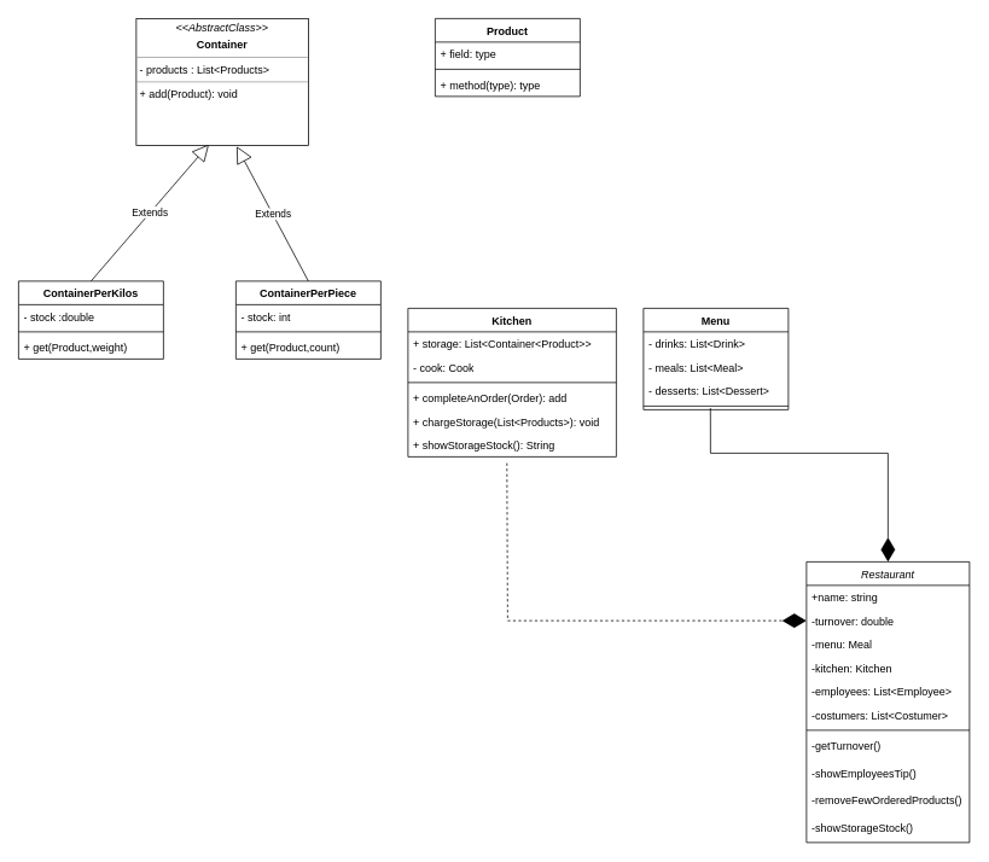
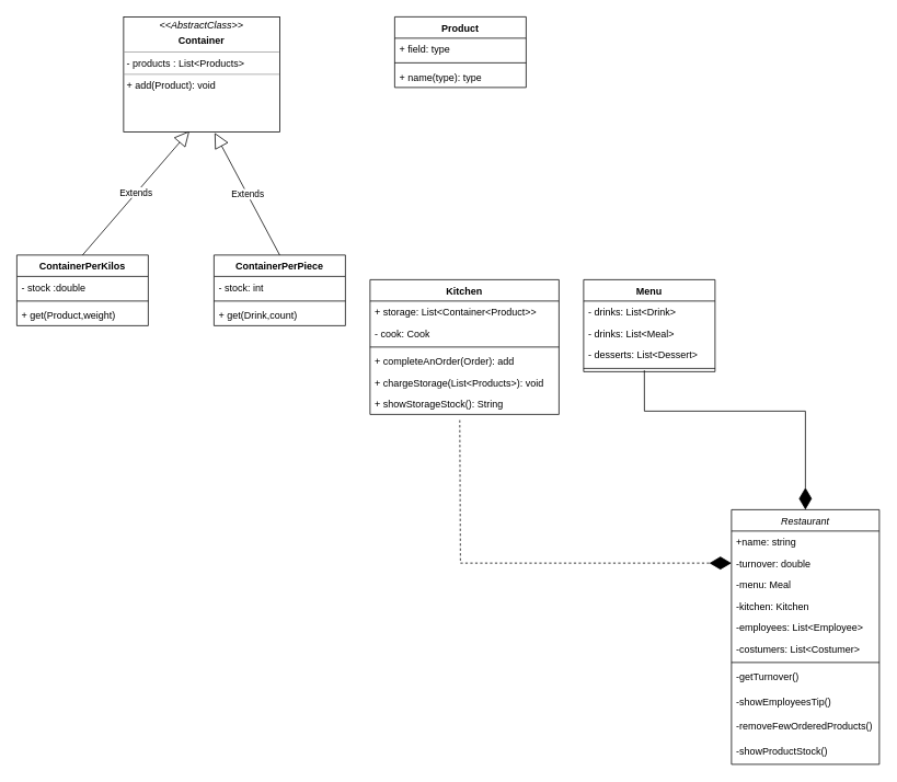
  <mxCell id="0" />
  <mxCell id="1" parent="0" />
  <mxCell id="2" value="Restaurant" style="swimlane;fontStyle=2;align=center;verticalAlign=top;childLayout=stackLayout;horizontal=1;startSize=26;horizontalStack=0;resizeParent=1;resizeLast=0;collapsible=1;marginBottom=0;rounded=0;shadow=0;strokeWidth=1;" parent="1" vertex="1"><mxGeometry x="890" y="620" width="180" height="310" as="geometry"><mxRectangle x="230" y="140" width="160" height="26" as="alternateBounds" /></mxGeometry></mxCell>
  <mxCell id="3" value="+name: string" style="text;align=left;verticalAlign=top;spacingLeft=4;spacingRight=4;overflow=hidden;rotatable=0;points=[[0,0.5],[1,0.5]];portConstraint=eastwest;" parent="2" vertex="1"><mxGeometry y="26" width="180" height="26" as="geometry" /></mxCell>
  <mxCell id="4" value="-turnover: double" style="text;align=left;verticalAlign=top;spacingLeft=4;spacingRight=4;overflow=hidden;rotatable=0;points=[[0,0.5],[1,0.5]];portConstraint=eastwest;rounded=0;shadow=0;html=0;" parent="2" vertex="1"><mxGeometry y="52" width="180" height="26" as="geometry" /></mxCell>
  <mxCell id="5" value="-menu: Meal" style="text;align=left;verticalAlign=top;spacingLeft=4;spacingRight=4;overflow=hidden;rotatable=0;points=[[0,0.5],[1,0.5]];portConstraint=eastwest;rounded=0;shadow=0;html=0;" vertex="1" parent="2"><mxGeometry y="78" width="180" height="26" as="geometry" /></mxCell>
  <mxCell id="6" value="-kitchen: Kitchen" style="text;align=left;verticalAlign=top;spacingLeft=4;spacingRight=4;overflow=hidden;rotatable=0;points=[[0,0.5],[1,0.5]];portConstraint=eastwest;rounded=0;shadow=0;html=0;" parent="2" vertex="1"><mxGeometry y="104" width="180" height="26" as="geometry" /></mxCell>
  <mxCell id="7" value="-employees: List&lt;Employee&gt;" style="text;align=left;verticalAlign=top;spacingLeft=4;spacingRight=4;overflow=hidden;rotatable=0;points=[[0,0.5],[1,0.5]];portConstraint=eastwest;rounded=0;shadow=0;html=0;" vertex="1" parent="2"><mxGeometry y="130" width="180" height="26" as="geometry" /></mxCell>
  <mxCell id="8" value="-costumers: List&lt;Costumer&gt;" style="text;align=left;verticalAlign=top;spacingLeft=4;spacingRight=4;overflow=hidden;rotatable=0;points=[[0,0.5],[1,0.5]];portConstraint=eastwest;rounded=0;shadow=0;html=0;" vertex="1" parent="2"><mxGeometry y="156" width="180" height="26" as="geometry" /></mxCell>
  <mxCell id="9" value="" style="line;html=1;strokeWidth=1;align=left;verticalAlign=middle;spacingTop=-1;spacingLeft=3;spacingRight=3;rotatable=0;labelPosition=right;points=[];portConstraint=eastwest;" parent="2" vertex="1"><mxGeometry y="182" width="180" height="8" as="geometry" /></mxCell>
  <mxCell id="10" value="-getTurnover()" style="text;align=left;verticalAlign=top;spacingLeft=4;spacingRight=4;overflow=hidden;rotatable=0;points=[[0,0.5],[1,0.5]];portConstraint=eastwest;" parent="2" vertex="1"><mxGeometry y="190" width="180" height="30" as="geometry" /></mxCell>
  <mxCell id="11" value="-showEmployeesTip()" style="text;align=left;verticalAlign=top;spacingLeft=4;spacingRight=4;overflow=hidden;rotatable=0;points=[[0,0.5],[1,0.5]];portConstraint=eastwest;" vertex="1" parent="2"><mxGeometry y="220" width="180" height="30" as="geometry" /></mxCell>
  <mxCell id="12" value="-removeFewOrderedProducts()" style="text;align=left;verticalAlign=top;spacingLeft=4;spacingRight=4;overflow=hidden;rotatable=0;points=[[0,0.5],[1,0.5]];portConstraint=eastwest;" vertex="1" parent="2"><mxGeometry y="250" width="180" height="30" as="geometry" /></mxCell>
- <mxCell id="13" value="-showStorageStock()" style="text;align=left;verticalAlign=top;spacingLeft=4;spacingRight=4;overflow=hidden;rotatable=0;points=[[0,0.5],[1,0.5]];portConstraint=eastwest;" vertex="1" parent="2"><mxGeometry y="280" width="180" height="30" as="geometry" /></mxCell>
+ <mxCell id="13" value="-showProductStock()" style="text;align=left;verticalAlign=top;spacingLeft=4;spacingRight=4;overflow=hidden;rotatable=0;points=[[0,0.5],[1,0.5]];portConstraint=eastwest;" vertex="1" parent="2"><mxGeometry y="280" width="180" height="30" as="geometry" /></mxCell>
  <mxCell id="14" value="Menu" style="swimlane;fontStyle=1;align=center;verticalAlign=top;childLayout=stackLayout;horizontal=1;startSize=26;horizontalStack=0;resizeParent=1;resizeParentMax=0;resizeLast=0;collapsible=1;marginBottom=0;whiteSpace=wrap;html=1;" vertex="1" parent="1"><mxGeometry x="710" y="340" width="160" height="112" as="geometry" /></mxCell>
  <mxCell id="15" value="- drinks: List&amp;lt;Drink&amp;gt;" style="text;strokeColor=none;fillColor=none;align=left;verticalAlign=top;spacingLeft=4;spacingRight=4;overflow=hidden;rotatable=0;points=[[0,0.5],[1,0.5]];portConstraint=eastwest;whiteSpace=wrap;html=1;" vertex="1" parent="14"><mxGeometry y="26" width="160" height="26" as="geometry" /></mxCell>
- <mxCell id="16" value="- meals: List&amp;lt;Meal&amp;gt;" style="text;strokeColor=none;fillColor=none;align=left;verticalAlign=top;spacingLeft=4;spacingRight=4;overflow=hidden;rotatable=0;points=[[0,0.5],[1,0.5]];portConstraint=eastwest;whiteSpace=wrap;html=1;" vertex="1" parent="14"><mxGeometry y="52" width="160" height="26" as="geometry" /></mxCell>
+ <mxCell id="16" value="- drinks: List&amp;lt;Meal&amp;gt;" style="text;strokeColor=none;fillColor=none;align=left;verticalAlign=top;spacingLeft=4;spacingRight=4;overflow=hidden;rotatable=0;points=[[0,0.5],[1,0.5]];portConstraint=eastwest;whiteSpace=wrap;html=1;" vertex="1" parent="14"><mxGeometry y="52" width="160" height="26" as="geometry" /></mxCell>
  <mxCell id="17" value="- desserts: List&amp;lt;Dessert&amp;gt;" style="text;strokeColor=none;fillColor=none;align=left;verticalAlign=top;spacingLeft=4;spacingRight=4;overflow=hidden;rotatable=0;points=[[0,0.5],[1,0.5]];portConstraint=eastwest;whiteSpace=wrap;html=1;" vertex="1" parent="14"><mxGeometry y="78" width="160" height="26" as="geometry" /></mxCell>
  <mxCell id="18" value="" style="line;strokeWidth=1;fillColor=none;align=left;verticalAlign=middle;spacingTop=-1;spacingLeft=3;spacingRight=3;rotatable=0;labelPosition=right;points=[];portConstraint=eastwest;strokeColor=inherit;" vertex="1" parent="14"><mxGeometry y="104" width="160" height="8" as="geometry" /></mxCell>
  <mxCell id="19" value="Kitchen" style="swimlane;fontStyle=1;align=center;verticalAlign=top;childLayout=stackLayout;horizontal=1;startSize=26;horizontalStack=0;resizeParent=1;resizeParentMax=0;resizeLast=0;collapsible=1;marginBottom=0;whiteSpace=wrap;html=1;" vertex="1" parent="1"><mxGeometry x="450" y="340" width="230" height="164" as="geometry" /></mxCell>
  <mxCell id="20" value="+ storage: List&amp;lt;Container&amp;lt;Product&amp;gt;&amp;gt;" style="text;strokeColor=none;fillColor=none;align=left;verticalAlign=top;spacingLeft=4;spacingRight=4;overflow=hidden;rotatable=0;points=[[0,0.5],[1,0.5]];portConstraint=eastwest;whiteSpace=wrap;html=1;" vertex="1" parent="19"><mxGeometry y="26" width="230" height="26" as="geometry" /></mxCell>
  <mxCell id="21" value="- cook: Cook" style="text;strokeColor=none;fillColor=none;align=left;verticalAlign=top;spacingLeft=4;spacingRight=4;overflow=hidden;rotatable=0;points=[[0,0.5],[1,0.5]];portConstraint=eastwest;whiteSpace=wrap;html=1;" vertex="1" parent="19"><mxGeometry y="52" width="230" height="26" as="geometry" /></mxCell>
  <mxCell id="22" value="" style="line;strokeWidth=1;fillColor=none;align=left;verticalAlign=middle;spacingTop=-1;spacingLeft=3;spacingRight=3;rotatable=0;labelPosition=right;points=[];portConstraint=eastwest;strokeColor=inherit;" vertex="1" parent="19"><mxGeometry y="78" width="230" height="8" as="geometry" /></mxCell>
  <mxCell id="23" value="+ completeAnOrder(Order): add" style="text;strokeColor=none;fillColor=none;align=left;verticalAlign=top;spacingLeft=4;spacingRight=4;overflow=hidden;rotatable=0;points=[[0,0.5],[1,0.5]];portConstraint=eastwest;whiteSpace=wrap;html=1;" vertex="1" parent="19"><mxGeometry y="86" width="230" height="26" as="geometry" /></mxCell>
  <mxCell id="24" value="+ chargeStorage(List&amp;lt;Products&amp;gt;): void&amp;nbsp;" style="text;strokeColor=none;fillColor=none;align=left;verticalAlign=top;spacingLeft=4;spacingRight=4;overflow=hidden;rotatable=0;points=[[0,0.5],[1,0.5]];portConstraint=eastwest;whiteSpace=wrap;html=1;" vertex="1" parent="19"><mxGeometry y="112" width="230" height="26" as="geometry" /></mxCell>
  <mxCell id="25" value="+ showStorageStock(): String&amp;nbsp;" style="text;strokeColor=none;fillColor=none;align=left;verticalAlign=top;spacingLeft=4;spacingRight=4;overflow=hidden;rotatable=0;points=[[0,0.5],[1,0.5]];portConstraint=eastwest;whiteSpace=wrap;html=1;" vertex="1" parent="19"><mxGeometry y="138" width="230" height="26" as="geometry" /></mxCell>
  <mxCell id="26" value="" style="endArrow=diamondThin;endFill=1;endSize=24;html=1;rounded=0;exitX=0.462;exitY=0.789;exitDx=0;exitDy=0;exitPerimeter=0;entryX=0.5;entryY=0;entryDx=0;entryDy=0;" edge="1" parent="1" source="18" target="2"><mxGeometry width="160" relative="1" as="geometry"><mxPoint x="830" y="570" as="sourcePoint" /><mxPoint x="990" y="570" as="targetPoint" /><Array as="points"><mxPoint x="784" y="500" /><mxPoint x="980" y="500" /></Array></mxGeometry></mxCell>
  <mxCell id="27" value="Product" style="swimlane;fontStyle=1;align=center;verticalAlign=top;childLayout=stackLayout;horizontal=1;startSize=26;horizontalStack=0;resizeParent=1;resizeParentMax=0;resizeLast=0;collapsible=1;marginBottom=0;whiteSpace=wrap;html=1;" vertex="1" parent="1"><mxGeometry x="480" y="20" width="160" height="86" as="geometry" /></mxCell>
  <mxCell id="28" value="+ field: type" style="text;strokeColor=none;fillColor=none;align=left;verticalAlign=top;spacingLeft=4;spacingRight=4;overflow=hidden;rotatable=0;points=[[0,0.5],[1,0.5]];portConstraint=eastwest;whiteSpace=wrap;html=1;" vertex="1" parent="27"><mxGeometry y="26" width="160" height="26" as="geometry" /></mxCell>
  <mxCell id="29" value="" style="line;strokeWidth=1;fillColor=none;align=left;verticalAlign=middle;spacingTop=-1;spacingLeft=3;spacingRight=3;rotatable=0;labelPosition=right;points=[];portConstraint=eastwest;strokeColor=inherit;" vertex="1" parent="27"><mxGeometry y="52" width="160" height="8" as="geometry" /></mxCell>
- <mxCell id="30" value="+ method(type): type" style="text;strokeColor=none;fillColor=none;align=left;verticalAlign=top;spacingLeft=4;spacingRight=4;overflow=hidden;rotatable=0;points=[[0,0.5],[1,0.5]];portConstraint=eastwest;whiteSpace=wrap;html=1;" vertex="1" parent="27"><mxGeometry y="60" width="160" height="26" as="geometry" /></mxCell>
+ <mxCell id="30" value="+ name(type): type" style="text;strokeColor=none;fillColor=none;align=left;verticalAlign=top;spacingLeft=4;spacingRight=4;overflow=hidden;rotatable=0;points=[[0,0.5],[1,0.5]];portConstraint=eastwest;whiteSpace=wrap;html=1;" vertex="1" parent="27"><mxGeometry y="60" width="160" height="26" as="geometry" /></mxCell>
  <mxCell id="31" value="ContainerPerKilos" style="swimlane;fontStyle=1;align=center;verticalAlign=top;childLayout=stackLayout;horizontal=1;startSize=26;horizontalStack=0;resizeParent=1;resizeParentMax=0;resizeLast=0;collapsible=1;marginBottom=0;whiteSpace=wrap;html=1;" vertex="1" parent="1"><mxGeometry x="20" y="310" width="160" height="86" as="geometry" /></mxCell>
  <mxCell id="32" value="- stock :double" style="text;strokeColor=none;fillColor=none;align=left;verticalAlign=top;spacingLeft=4;spacingRight=4;overflow=hidden;rotatable=0;points=[[0,0.5],[1,0.5]];portConstraint=eastwest;whiteSpace=wrap;html=1;" vertex="1" parent="31"><mxGeometry y="26" width="160" height="26" as="geometry" /></mxCell>
  <mxCell id="33" value="" style="line;strokeWidth=1;fillColor=none;align=left;verticalAlign=middle;spacingTop=-1;spacingLeft=3;spacingRight=3;rotatable=0;labelPosition=right;points=[];portConstraint=eastwest;strokeColor=inherit;" vertex="1" parent="31"><mxGeometry y="52" width="160" height="8" as="geometry" /></mxCell>
  <mxCell id="34" value="+ get(Product,weight)" style="text;strokeColor=none;fillColor=none;align=left;verticalAlign=top;spacingLeft=4;spacingRight=4;overflow=hidden;rotatable=0;points=[[0,0.5],[1,0.5]];portConstraint=eastwest;whiteSpace=wrap;html=1;" vertex="1" parent="31"><mxGeometry y="60" width="160" height="26" as="geometry" /></mxCell>
  <mxCell id="35" value="Extends" style="endArrow=block;endSize=16;endFill=0;html=1;rounded=0;exitX=0.5;exitY=0;exitDx=0;exitDy=0;entryX=0.422;entryY=0.993;entryDx=0;entryDy=0;entryPerimeter=0;" edge="1" parent="1" source="31" target="36"><mxGeometry width="160" relative="1" as="geometry"><mxPoint x="390" y="260" as="sourcePoint" /><mxPoint x="232.24" y="155.376" as="targetPoint" /></mxGeometry></mxCell>
  <mxCell id="36" value="&lt;p style=&quot;margin:0px;margin-top:4px;text-align:center;&quot;&gt;&lt;i&gt;&amp;lt;&amp;lt;AbstractClass&lt;/i&gt;&lt;i style=&quot;background-color: initial;&quot;&gt;&amp;gt;&amp;gt;&lt;/i&gt;&lt;/p&gt;&lt;p style=&quot;margin:0px;margin-top:4px;text-align:center;&quot;&gt;&lt;b&gt;Container&lt;/b&gt;&lt;/p&gt;&lt;hr size=&quot;1&quot;&gt;&lt;p style=&quot;margin:0px;margin-left:4px;&quot;&gt;- products : List&amp;lt;Products&amp;gt;&lt;/p&gt;&lt;hr size=&quot;1&quot;&gt;&lt;p style=&quot;margin:0px;margin-left:4px;&quot;&gt;+ add(Product): void&lt;/p&gt;" style="verticalAlign=top;align=left;overflow=fill;html=1;whiteSpace=wrap;" vertex="1" parent="1"><mxGeometry x="150" y="20" width="190" height="140" as="geometry" /></mxCell>
  <mxCell id="37" value="ContainerPerPiece" style="swimlane;fontStyle=1;align=center;verticalAlign=top;childLayout=stackLayout;horizontal=1;startSize=26;horizontalStack=0;resizeParent=1;resizeParentMax=0;resizeLast=0;collapsible=1;marginBottom=0;whiteSpace=wrap;html=1;" vertex="1" parent="1"><mxGeometry x="260" y="310" width="160" height="86" as="geometry" /></mxCell>
  <mxCell id="38" value="- stock: int" style="text;strokeColor=none;fillColor=none;align=left;verticalAlign=top;spacingLeft=4;spacingRight=4;overflow=hidden;rotatable=0;points=[[0,0.5],[1,0.5]];portConstraint=eastwest;whiteSpace=wrap;html=1;" vertex="1" parent="37"><mxGeometry y="26" width="160" height="26" as="geometry" /></mxCell>
  <mxCell id="39" value="" style="line;strokeWidth=1;fillColor=none;align=left;verticalAlign=middle;spacingTop=-1;spacingLeft=3;spacingRight=3;rotatable=0;labelPosition=right;points=[];portConstraint=eastwest;strokeColor=inherit;" vertex="1" parent="37"><mxGeometry y="52" width="160" height="8" as="geometry" /></mxCell>
- <mxCell id="40" value="+ get(Product,count)" style="text;strokeColor=none;fillColor=none;align=left;verticalAlign=top;spacingLeft=4;spacingRight=4;overflow=hidden;rotatable=0;points=[[0,0.5],[1,0.5]];portConstraint=eastwest;whiteSpace=wrap;html=1;" vertex="1" parent="37"><mxGeometry y="60" width="160" height="26" as="geometry" /></mxCell>
+ <mxCell id="40" value="+ get(Drink,count)" style="text;strokeColor=none;fillColor=none;align=left;verticalAlign=top;spacingLeft=4;spacingRight=4;overflow=hidden;rotatable=0;points=[[0,0.5],[1,0.5]];portConstraint=eastwest;whiteSpace=wrap;html=1;" vertex="1" parent="37"><mxGeometry y="60" width="160" height="26" as="geometry" /></mxCell>
  <mxCell id="41" value="Extends" style="endArrow=block;endSize=16;endFill=0;html=1;rounded=0;entryX=0.583;entryY=1.008;entryDx=0;entryDy=0;entryPerimeter=0;exitX=0.5;exitY=0;exitDx=0;exitDy=0;" edge="1" parent="1" source="37" target="36"><mxGeometry width="160" relative="1" as="geometry"><mxPoint x="330" y="300" as="sourcePoint" /><mxPoint x="240" y="169" as="targetPoint" /></mxGeometry></mxCell>
  <mxCell id="42" value="" style="endArrow=diamondThin;endFill=1;endSize=24;html=1;rounded=0;entryX=0;entryY=0.5;entryDx=0;entryDy=0;exitX=0.475;exitY=1.269;exitDx=0;exitDy=0;exitPerimeter=0;dashed=1;" edge="1" parent="1" source="25" target="4"><mxGeometry width="160" relative="1" as="geometry"><mxPoint x="560" y="510" as="sourcePoint" /><mxPoint x="756" y="648" as="targetPoint" /><Array as="points"><mxPoint x="560" y="685" /></Array></mxGeometry></mxCell>
